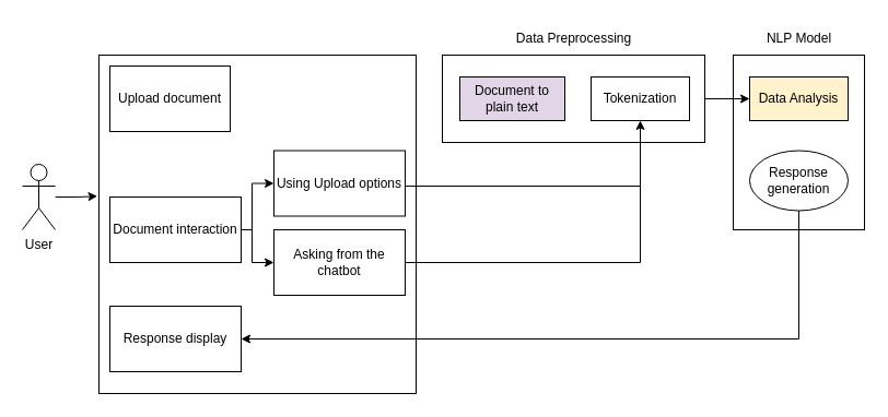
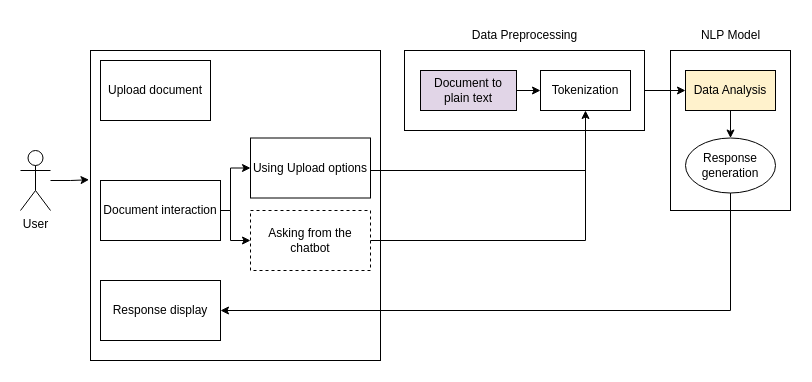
  <mxCell id="0" />
  <mxCell id="1" parent="0" />
  <mxCell id="2" style="edgeStyle=orthogonalEdgeStyle;rounded=0;orthogonalLoop=1;jettySize=auto;html=1;entryX=-0.005;entryY=0.417;entryDx=0;entryDy=0;entryPerimeter=0;" edge="1" parent="1" source="3" target="4"><mxGeometry relative="1" as="geometry" /></mxCell>
  <mxCell id="3" value="User" style="shape=umlActor;verticalLabelPosition=bottom;verticalAlign=top;html=1;outlineConnect=0;" parent="1" vertex="1"><mxGeometry x="20" y="150" width="30" height="60" as="geometry" /></mxCell>
  <mxCell id="4" value="" style="rounded=0;whiteSpace=wrap;html=1;" parent="1" vertex="1"><mxGeometry x="90" y="50" width="290" height="310" as="geometry" /></mxCell>
  <mxCell id="5" value="Upload document" style="rounded=0;whiteSpace=wrap;html=1;" vertex="1" parent="1"><mxGeometry x="100" y="60" width="110" height="60" as="geometry" /></mxCell>
  <mxCell id="6" value="" style="edgeStyle=orthogonalEdgeStyle;rounded=0;orthogonalLoop=1;jettySize=auto;html=1;" edge="1" parent="1" source="8" target="10"><mxGeometry relative="1" as="geometry"><Array as="points"><mxPoint x="230" y="210" /><mxPoint x="230" y="240" /></Array></mxGeometry></mxCell>
  <mxCell id="7" style="edgeStyle=orthogonalEdgeStyle;rounded=0;orthogonalLoop=1;jettySize=auto;html=1;exitX=1;exitY=0.5;exitDx=0;exitDy=0;entryX=0;entryY=0.5;entryDx=0;entryDy=0;" edge="1" parent="1" source="8" target="9"><mxGeometry relative="1" as="geometry"><Array as="points"><mxPoint x="230" y="210" /><mxPoint x="230" y="168" /></Array></mxGeometry></mxCell>
  <mxCell id="8" value="Document interaction" style="rounded=0;whiteSpace=wrap;html=1;" vertex="1" parent="1"><mxGeometry x="100" y="180" width="120" height="60" as="geometry" /></mxCell>
  <mxCell id="9" value="Using Upload options" style="rounded=0;whiteSpace=wrap;html=1;" vertex="1" parent="1"><mxGeometry x="250" y="137.5" width="120" height="60" as="geometry" /></mxCell>
- <mxCell id="10" value="Asking from the chatbot" style="rounded=0;whiteSpace=wrap;html=1;" vertex="1" parent="1"><mxGeometry x="250" y="210" width="120" height="60" as="geometry" /></mxCell>
+ <mxCell id="10" value="Asking from the chatbot" style="rounded=0;whiteSpace=wrap;html=1;dashed=1;" vertex="1" parent="1"><mxGeometry x="250" y="210" width="120" height="60" as="geometry" /></mxCell>
  <mxCell id="11" value="" style="rounded=0;whiteSpace=wrap;html=1;" vertex="1" parent="1"><mxGeometry x="404" y="50" width="240" height="80" as="geometry" /></mxCell>
  <mxCell id="12" value="Data Preprocessing" style="text;html=1;align=center;verticalAlign=middle;resizable=0;points=[];autosize=1;strokeColor=none;fillColor=none;" vertex="1" parent="1"><mxGeometry x="459" y="20" width="130" height="30" as="geometry" /></mxCell>
+ <mxCell id="13" style="edgeStyle=orthogonalEdgeStyle;rounded=0;orthogonalLoop=1;jettySize=auto;html=1;exitX=1;exitY=0.5;exitDx=0;exitDy=0;" edge="1" parent="1" source="14" target="15"><mxGeometry relative="1" as="geometry" /></mxCell>
  <mxCell id="14" value="Document to plain text" style="rounded=0;whiteSpace=wrap;html=1;fillColor=#e1d5e7;" vertex="1" parent="1"><mxGeometry x="420" y="70" width="96" height="40" as="geometry" /></mxCell>
  <mxCell id="15" value="Tokenization" style="rounded=0;whiteSpace=wrap;html=1;" vertex="1" parent="1"><mxGeometry x="540" y="70" width="90" height="40" as="geometry" /></mxCell>
  <mxCell id="16" value="" style="rounded=0;whiteSpace=wrap;html=1;" vertex="1" parent="1"><mxGeometry x="670" y="50" width="120" height="160" as="geometry" /></mxCell>
  <mxCell id="17" value="NLP Model" style="text;html=1;align=center;verticalAlign=middle;resizable=0;points=[];autosize=1;strokeColor=none;fillColor=none;" vertex="1" parent="1"><mxGeometry x="690" y="20" width="80" height="30" as="geometry" /></mxCell>
+ <mxCell id="18" style="edgeStyle=orthogonalEdgeStyle;rounded=0;orthogonalLoop=1;jettySize=auto;html=1;entryX=0.5;entryY=0;entryDx=0;entryDy=0;" edge="1" parent="1" source="19" target="21"><mxGeometry relative="1" as="geometry" /></mxCell>
  <mxCell id="19" value="Data Analysis" style="rounded=0;whiteSpace=wrap;html=1;fillColor=#fff2cc;" vertex="1" parent="1"><mxGeometry x="685" y="70" width="90" height="40" as="geometry" /></mxCell>
  <mxCell id="20" style="edgeStyle=orthogonalEdgeStyle;rounded=0;orthogonalLoop=1;jettySize=auto;html=1;exitX=0.5;exitY=1;exitDx=0;exitDy=0;entryX=1;entryY=0.5;entryDx=0;entryDy=0;" edge="1" parent="1" source="21" target="23"><mxGeometry relative="1" as="geometry" /></mxCell>
  <mxCell id="21" value="Response generation" style="ellipse;whiteSpace=wrap;html=1;" vertex="1" parent="1"><mxGeometry x="685" y="137.5" width="90" height="55" as="geometry" /></mxCell>
  <mxCell id="22" style="edgeStyle=orthogonalEdgeStyle;rounded=0;orthogonalLoop=1;jettySize=auto;html=1;exitX=1;exitY=0.5;exitDx=0;exitDy=0;entryX=0;entryY=0.5;entryDx=0;entryDy=0;" edge="1" parent="1" source="11" target="19"><mxGeometry relative="1" as="geometry" /></mxCell>
  <mxCell id="23" value="Response display" style="rounded=0;whiteSpace=wrap;html=1;" vertex="1" parent="1"><mxGeometry x="100" y="280" width="120" height="60" as="geometry" /></mxCell>
  <mxCell id="24" value="" style="edgeStyle=orthogonalEdgeStyle;rounded=0;orthogonalLoop=1;jettySize=auto;html=1;entryX=0.5;entryY=1;entryDx=0;entryDy=0;" edge="1" parent="1" source="10" target="15"><mxGeometry relative="1" as="geometry"><mxPoint x="360" y="240" as="sourcePoint" /><mxPoint x="575" y="100" as="targetPoint" /><Array as="points" /></mxGeometry></mxCell>
  <mxCell id="25" value="" style="endArrow=none;html=1;rounded=0;" edge="1" parent="1"><mxGeometry width="50" height="50" relative="1" as="geometry"><mxPoint x="370" y="170" as="sourcePoint" /><mxPoint x="585" y="170" as="targetPoint" /></mxGeometry></mxCell>
